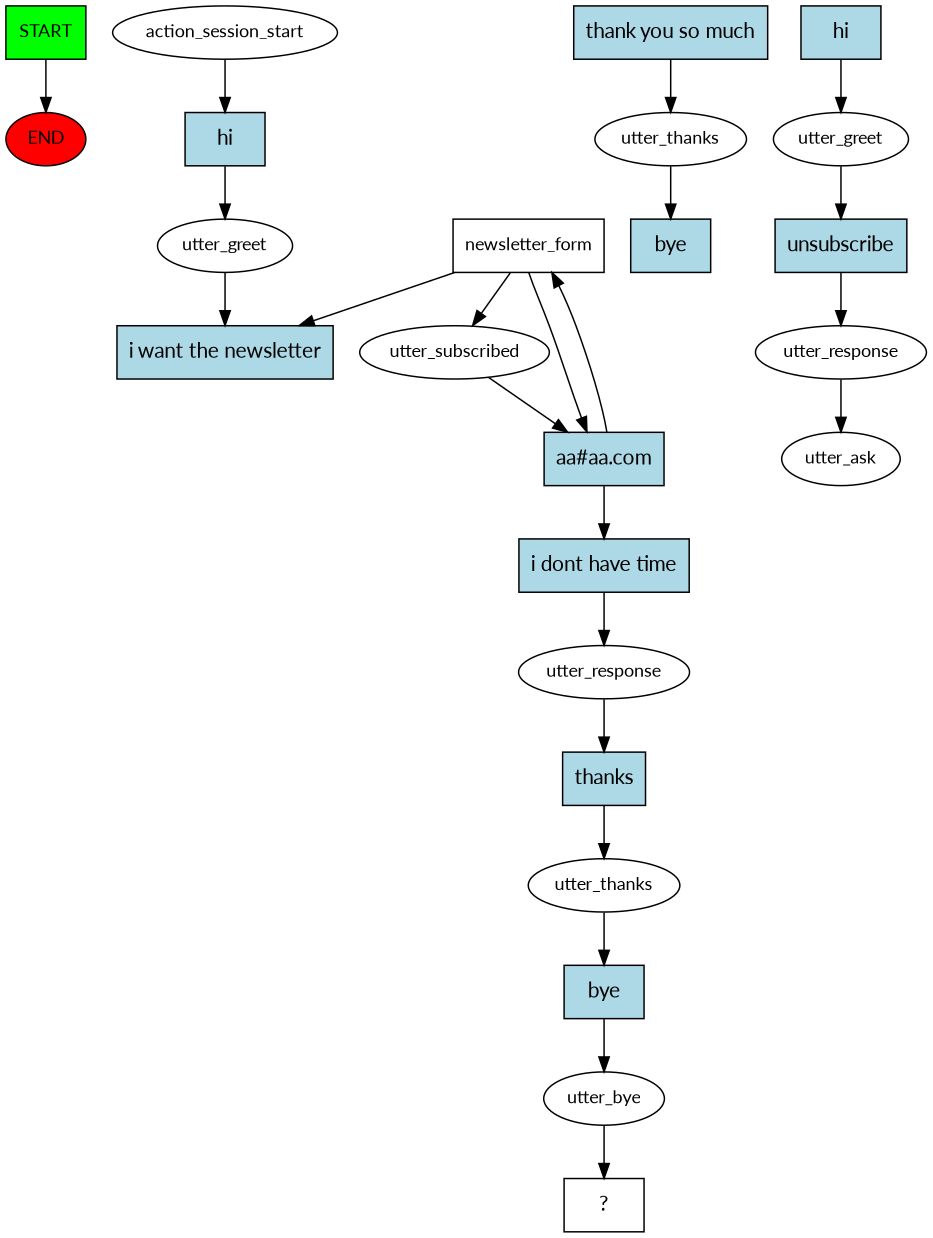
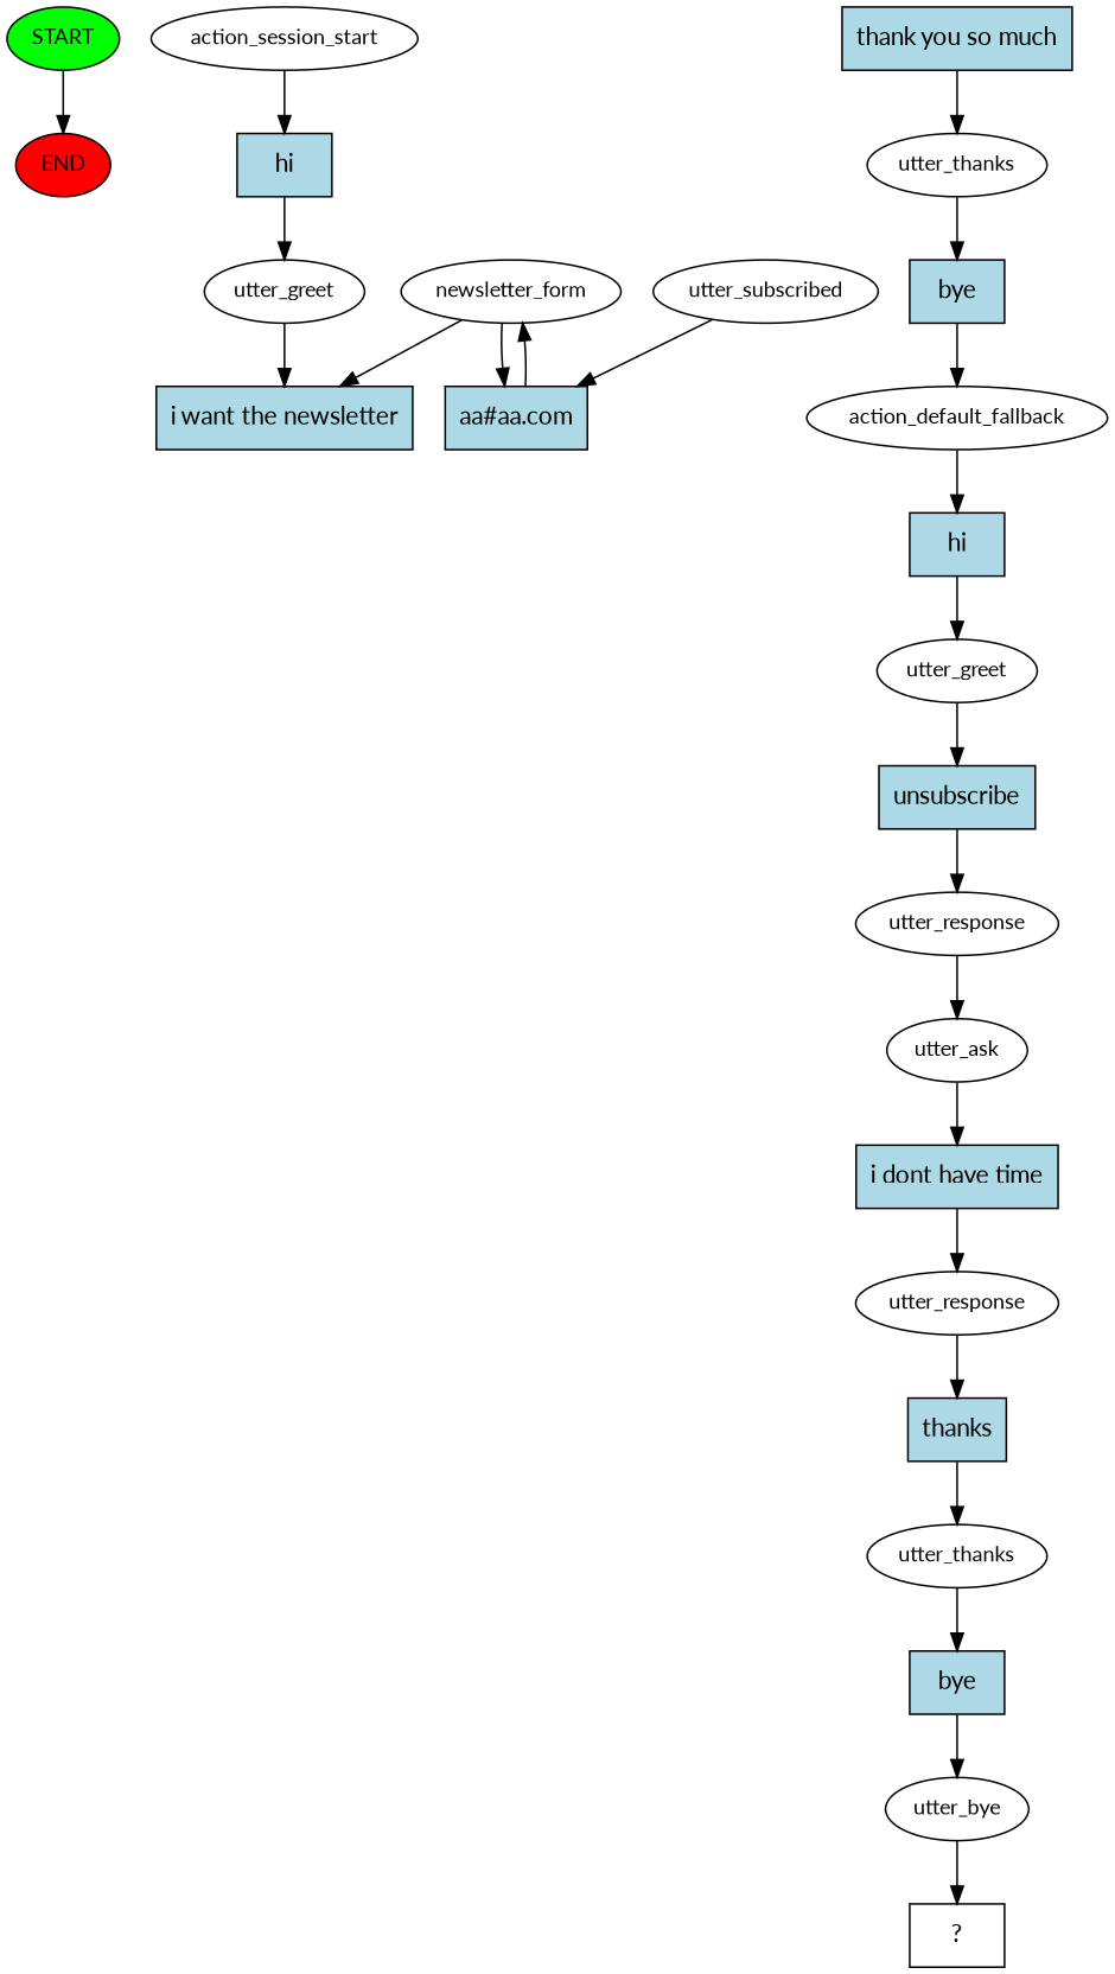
  digraph {
    fontname=Lato
    node [fontname=Lato fontsize=12]
    edge [fontname=Lato]
-   n1 [fillcolor=green label=START style=filled shape=box]
+   n1 [fillcolor=green label=START style=filled]
    n2 [fillcolor=red label=END style=filled]
    n3 [label=action_session_start]
    n4 [fillcolor=lightblue label=hi shape=rect style=filled fontsize=""]
    n5 [label=utter_greet]
    n6 [fillcolor=lightblue label="i want the newsletter" shape=rect style=filled fontsize=""]
-   n7 [label=newsletter_form shape=box]
+   n7 [label=newsletter_form]
    n8 [label=utter_subscribed]
    n9 [fillcolor=lightblue label="aa#aa.com" shape=rect style=filled fontsize=""]
    n10 [fillcolor=lightblue label="thank you so much" shape=rect style=filled fontsize=""]
    n11 [label=utter_thanks]
    n12 [fillcolor=lightblue label=bye shape=rect style=filled fontsize=""]
+   n13 [label=action_default_fallback]
    n14 [fillcolor=lightblue label=hi shape=rect style=filled fontsize=""]
    n15 [label=utter_greet]
    n16 [fillcolor=lightblue label=unsubscribe shape=rect style=filled fontsize=""]
    n17 [label=utter_response]
    n18 [label=utter_ask]
    n19 [fillcolor=lightblue label="i dont have time" shape=rect style=filled fontsize=""]
    n20 [label=utter_response]
    n21 [fillcolor=lightblue label=thanks shape=rect style=filled fontsize=""]
    n22 [label=utter_thanks]
    n23 [fillcolor=lightblue label=bye shape=rect style=filled fontsize=""]
    n24 [label=utter_bye]
    n25 [label="  ?  " shape=rect fontsize=""]
    n1 -> n2
    n3 -> n4
    n4 -> n5
    n5 -> n6
    n7 -> n6
-   n7 -> n8
    n7 -> n9
    n8 -> n9
    n9 -> n7
    n10 -> n11
    n11 -> n12
+   n12 -> n13
+   n13 -> n14
    n14 -> n15
    n15 -> n16
    n16 -> n17
    n17 -> n18
-   n9 -> n19
+   n18 -> n19
    n19 -> n20
    n20 -> n21
    n21 -> n22
    n22 -> n23
    n23 -> n24
    n24 -> n25
  }
